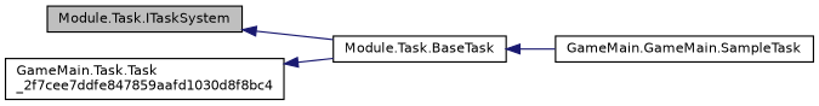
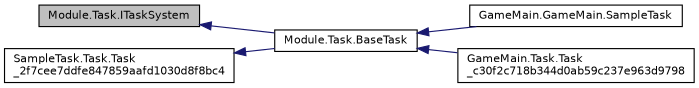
  digraph {
    rankdir=LR
    node [color=black fillcolor=white fontname=Helvetica fontsize=10 shape=record style=filled]
    edge [color=midnightblue dir=back fontname=Helvetica fontsize=10 labelfontname=Helvetica labelfontsize=10 style=solid]
    n1 [fillcolor=grey75 fontcolor=black height=0.2 label="Module.Task.ITaskSystem" width=0.4]
    n2 [height=0.2 label="Module.Task.BaseTask" width=0.4]
    n3 [height=0.2 label="GameMain.GameMain.SampleTask" width=0.4]
-   n5 [height=0.2 label="GameMain.Task.Task\l_2f7cee7ddfe847859aafd1030d8f8bc4" width=0.4]
+   n4 [height=0.2 label="GameMain.Task.Task\l_c30f2c718b344d0ab59c237e963d9798" width=0.4]
+   n5 [height=0.2 label="SampleTask.Task.Task\l_2f7cee7ddfe847859aafd1030d8f8bc4" width=0.4]
    n1 -> n2
    n2 -> n3
+   n2 -> n4
    n5 -> n2
  }
